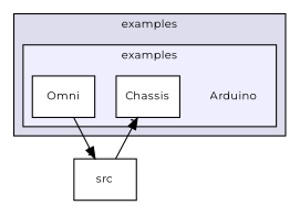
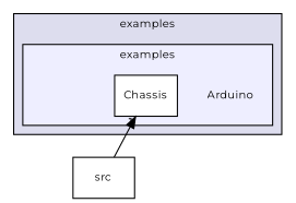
  digraph {
    compound=true
    fontname=Montserrat
    node [fontname=Montserrat fontsize=10 shape=box]
    edge [fontname=Montserrat headlabel=1 labeldistance=1.5 labelfontname=Helvetica labelfontsize=10]
    n1 [label=Arduino shape=plaintext]
    n2 [color=black fillcolor=white label=Chassis style=filled]
-   n3 [color=black fillcolor=white label=Omni style=filled]
    n4 [label=src]
    subgraph cluster_1 {
      bgcolor="#ddddee"
      fontsize=10
      label=examples
      pencolor=black
      subgraph cluster_2 {
        bgcolor="#eeeeff"
        fontsize=10
        label=examples
        pencolor=black
        n1
        n2
-       n3
      }
    }
-   n3 -> n4
    n4 -> n2
  }
